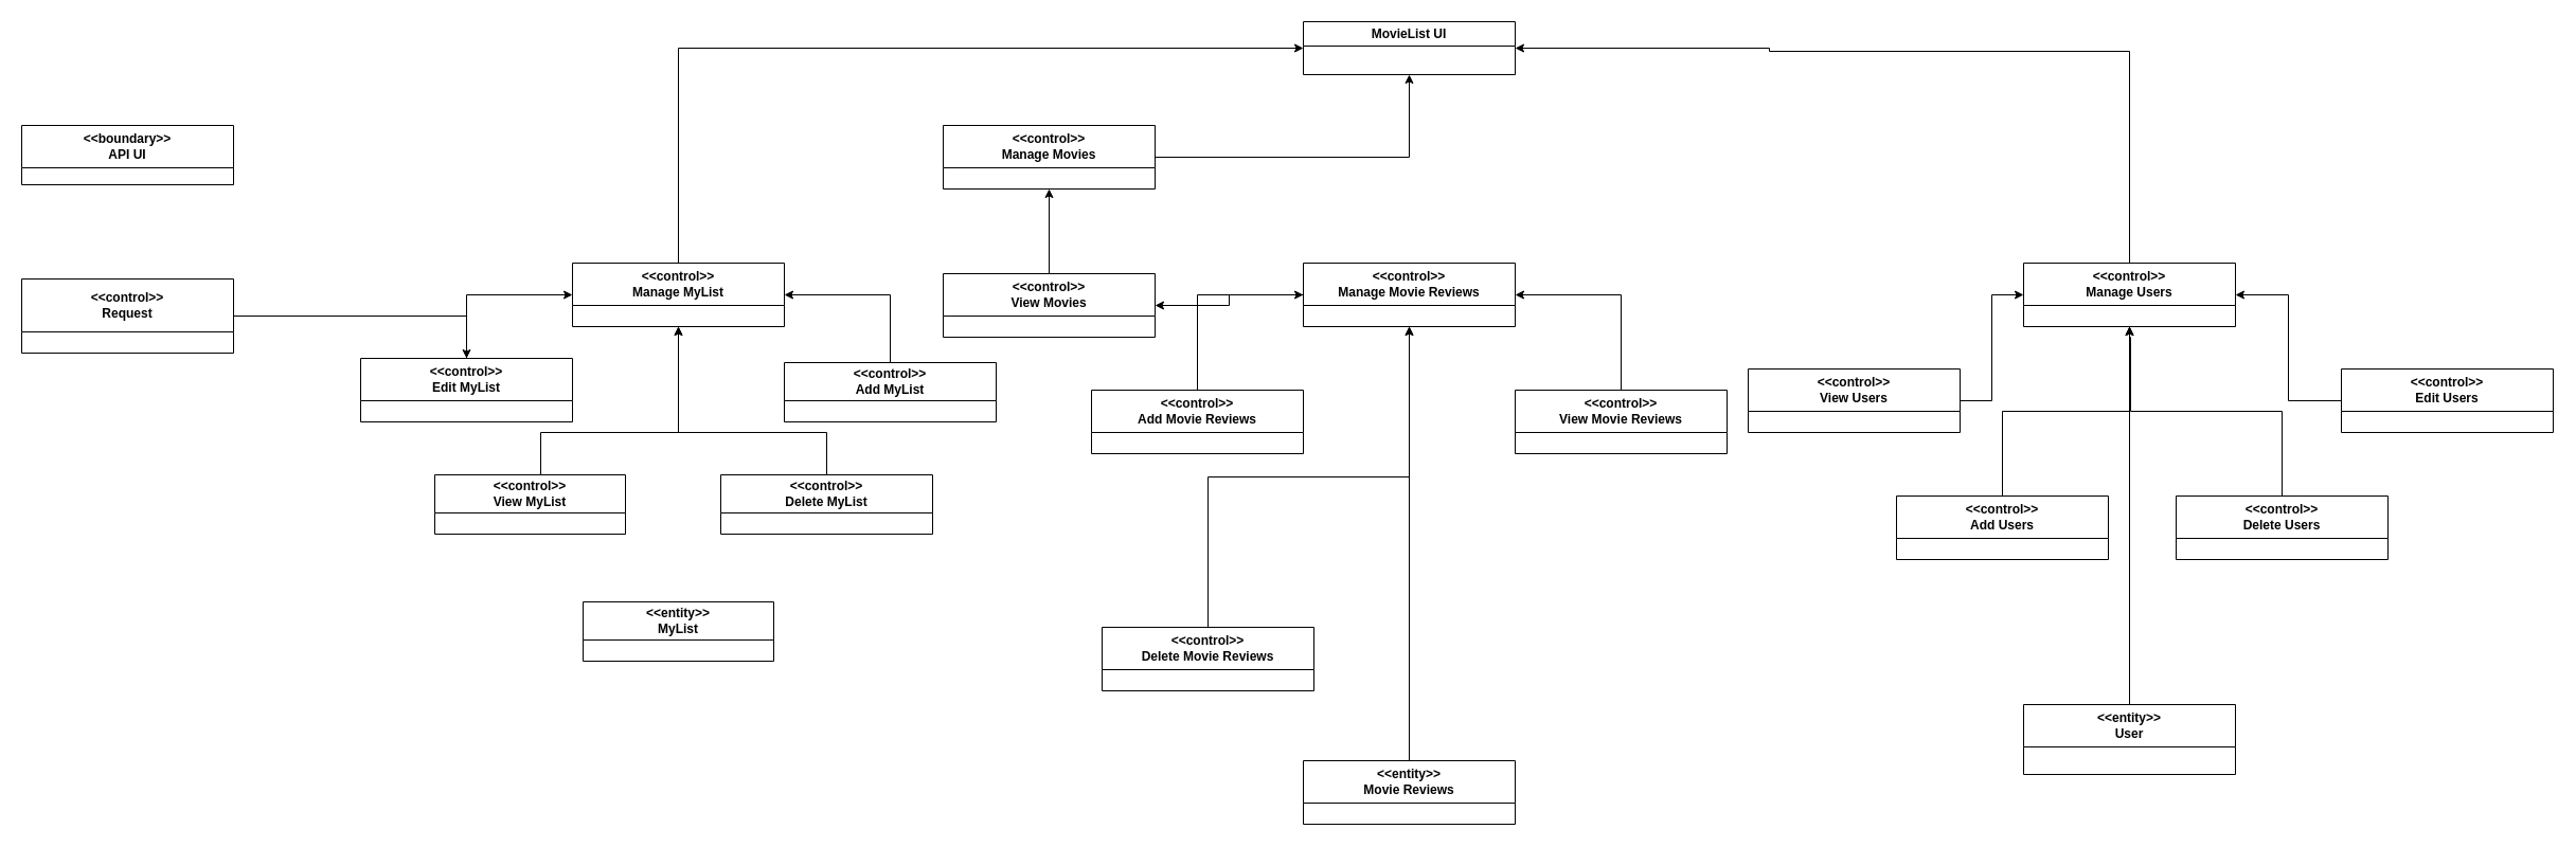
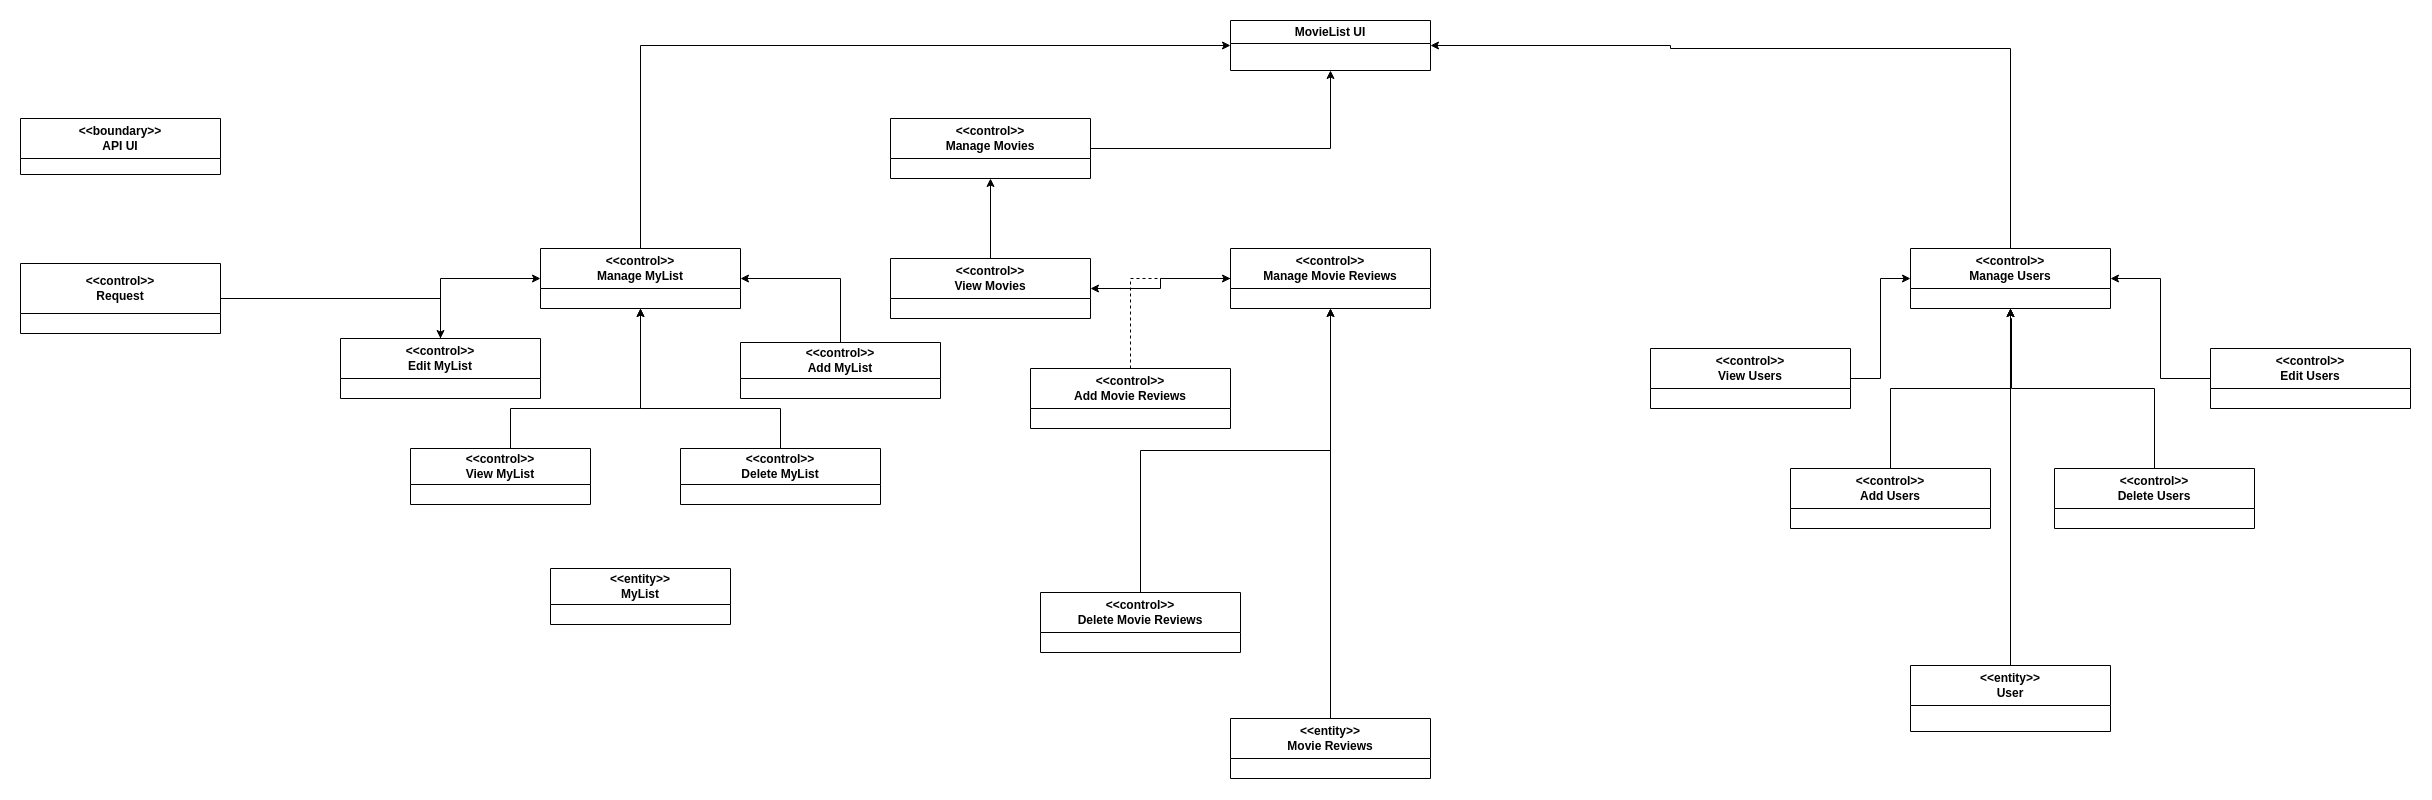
  <mxCell id="0" />
  <mxCell id="1" parent="0" />
  <mxCell id="2" value="MovieList UI" style="swimlane;whiteSpace=wrap;html=1;" parent="1" vertex="1"><mxGeometry x="1230" y="20" width="200" height="50" as="geometry" /></mxCell>
  <mxCell id="3" value="" style="group" parent="1" vertex="1" connectable="0"><mxGeometry x="1650" y="248" width="760" height="483" as="geometry" /></mxCell>
  <mxCell id="4" value="&amp;lt;&amp;lt;control&amp;gt;&amp;gt;&lt;br&gt;Edit Users" style="swimlane;whiteSpace=wrap;html=1;startSize=40;" parent="3" vertex="1"><mxGeometry x="560" y="100" width="200" height="60" as="geometry" /></mxCell>
  <mxCell id="5" value="&amp;lt;&amp;lt;control&amp;gt;&amp;gt;&lt;br&gt;View Users" style="swimlane;whiteSpace=wrap;html=1;startSize=40;" parent="3" vertex="1"><mxGeometry y="100" width="200" height="60" as="geometry" /></mxCell>
  <mxCell id="6" value="" style="group" parent="3" vertex="1" connectable="0"><mxGeometry x="140" width="464" height="483" as="geometry" /></mxCell>
  <mxCell id="7" value="&amp;lt;&amp;lt;entity&amp;gt;&amp;gt;&lt;br&gt;User" style="swimlane;whiteSpace=wrap;html=1;startSize=40;" parent="6" vertex="1"><mxGeometry x="120" y="417" width="200" height="66" as="geometry" /></mxCell>
  <mxCell id="8" value="&amp;lt;&amp;lt;control&amp;gt;&amp;gt;&lt;br&gt;Manage Users" style="swimlane;whiteSpace=wrap;html=1;startSize=40;" parent="6" vertex="1"><mxGeometry x="120" width="200" height="60" as="geometry" /></mxCell>
  <mxCell id="9" style="edgeStyle=orthogonalEdgeStyle;rounded=0;orthogonalLoop=1;jettySize=auto;html=1;entryX=0.5;entryY=1;entryDx=0;entryDy=0;" parent="6" source="7" target="8" edge="1"><mxGeometry relative="1" as="geometry" /></mxCell>
  <mxCell id="10" style="edgeStyle=orthogonalEdgeStyle;rounded=0;orthogonalLoop=1;jettySize=auto;html=1;entryX=0.5;entryY=1;entryDx=0;entryDy=0;" parent="6" source="11" target="8" edge="1"><mxGeometry relative="1" as="geometry" /></mxCell>
  <mxCell id="11" value="&amp;lt;&amp;lt;control&amp;gt;&amp;gt;&lt;br&gt;Add Users" style="swimlane;whiteSpace=wrap;html=1;startSize=40;" parent="6" vertex="1"><mxGeometry y="220" width="200" height="60" as="geometry" /></mxCell>
  <mxCell id="12" style="edgeStyle=orthogonalEdgeStyle;rounded=0;orthogonalLoop=1;jettySize=auto;html=1;" parent="6" source="13" edge="1"><mxGeometry relative="1" as="geometry"><mxPoint x="220" y="60" as="targetPoint" /><Array as="points"><mxPoint x="364" y="140" /><mxPoint x="221" y="140" /><mxPoint x="221" y="70" /><mxPoint x="220" y="70" /></Array></mxGeometry></mxCell>
  <mxCell id="13" value="&amp;lt;&amp;lt;control&amp;gt;&amp;gt;&lt;br&gt;Delete Users" style="swimlane;whiteSpace=wrap;html=1;startSize=40;" parent="6" vertex="1"><mxGeometry x="264" y="220" width="200" height="60" as="geometry" /></mxCell>
  <mxCell id="14" style="edgeStyle=orthogonalEdgeStyle;rounded=0;orthogonalLoop=1;jettySize=auto;html=1;entryX=1;entryY=0.5;entryDx=0;entryDy=0;" parent="3" source="4" target="8" edge="1"><mxGeometry relative="1" as="geometry" /></mxCell>
  <mxCell id="15" style="edgeStyle=orthogonalEdgeStyle;rounded=0;orthogonalLoop=1;jettySize=auto;html=1;entryX=0;entryY=0.5;entryDx=0;entryDy=0;" parent="3" source="5" target="8" edge="1"><mxGeometry relative="1" as="geometry" /></mxCell>
  <mxCell id="16" value="" style="group" parent="1" vertex="1" connectable="0"><mxGeometry x="1030" y="248" width="600" height="530" as="geometry" /></mxCell>
  <mxCell id="17" value="&amp;lt;&amp;lt;control&amp;gt;&amp;gt;&lt;br&gt;Manage Movie Reviews" style="swimlane;whiteSpace=wrap;html=1;startSize=40;" parent="16" vertex="1"><mxGeometry x="200" width="200" height="60" as="geometry" /></mxCell>
  <mxCell id="18" style="edgeStyle=orthogonalEdgeStyle;rounded=0;orthogonalLoop=1;jettySize=auto;html=1;entryX=0.5;entryY=1;entryDx=0;entryDy=0;" parent="16" source="19" target="17" edge="1"><mxGeometry relative="1" as="geometry" /></mxCell>
  <mxCell id="19" value="&amp;lt;&amp;lt;control&amp;gt;&amp;gt;&lt;br&gt;Delete Movie Reviews" style="swimlane;whiteSpace=wrap;html=1;startSize=40;" parent="16" vertex="1"><mxGeometry x="10" y="344" width="200" height="60" as="geometry" /></mxCell>
- <mxCell id="20" style="edgeStyle=orthogonalEdgeStyle;rounded=0;orthogonalLoop=1;jettySize=auto;html=1;entryX=1;entryY=0.5;entryDx=0;entryDy=0;" parent="16" source="21" target="17" edge="1"><mxGeometry relative="1" as="geometry" /></mxCell>
- <mxCell id="21" value="&amp;lt;&amp;lt;control&amp;gt;&amp;gt;&lt;br&gt;View Movie Reviews" style="swimlane;whiteSpace=wrap;html=1;startSize=40;" parent="16" vertex="1"><mxGeometry x="400" y="120" width="200" height="60" as="geometry" /></mxCell>
- <mxCell id="22" style="edgeStyle=orthogonalEdgeStyle;rounded=0;orthogonalLoop=1;jettySize=auto;html=1;entryX=0;entryY=0.5;entryDx=0;entryDy=0;" parent="16" source="23" target="17" edge="1"><mxGeometry relative="1" as="geometry" /></mxCell>
+ <mxCell id="22" style="edgeStyle=orthogonalEdgeStyle;rounded=0;orthogonalLoop=1;jettySize=auto;html=1;entryX=0;entryY=0.5;entryDx=0;entryDy=0;dashed=1;" parent="16" source="23" target="17" edge="1"><mxGeometry relative="1" as="geometry" /></mxCell>
  <mxCell id="23" value="&amp;lt;&amp;lt;control&amp;gt;&amp;gt;&lt;br&gt;Add Movie Reviews" style="swimlane;whiteSpace=wrap;html=1;startSize=40;" parent="16" vertex="1"><mxGeometry y="120" width="200" height="60" as="geometry" /></mxCell>
  <mxCell id="24" style="edgeStyle=orthogonalEdgeStyle;rounded=0;orthogonalLoop=1;jettySize=auto;html=1;entryX=0.5;entryY=1;entryDx=0;entryDy=0;" parent="16" source="25" target="17" edge="1"><mxGeometry relative="1" as="geometry" /></mxCell>
  <mxCell id="25" value="&amp;lt;&amp;lt;entity&amp;gt;&amp;gt;&lt;br&gt;Movie Reviews" style="swimlane;whiteSpace=wrap;html=1;startSize=40;" parent="16" vertex="1"><mxGeometry x="200" y="470" width="200" height="60" as="geometry" /></mxCell>
  <mxCell id="26" value="" style="group" vertex="1" connectable="0" parent="1"><mxGeometry x="890" y="118" width="200" height="200" as="geometry" /></mxCell>
  <mxCell id="27" value="&amp;lt;&amp;lt;control&amp;gt;&amp;gt;&lt;br&gt;Manage Movies" style="swimlane;whiteSpace=wrap;html=1;startSize=40;" parent="26" vertex="1"><mxGeometry width="200" height="60" as="geometry" /></mxCell>
  <mxCell id="28" style="edgeStyle=orthogonalEdgeStyle;rounded=0;orthogonalLoop=1;jettySize=auto;html=1;entryX=0.5;entryY=1;entryDx=0;entryDy=0;" edge="1" parent="26" source="29" target="27"><mxGeometry relative="1" as="geometry" /></mxCell>
  <mxCell id="29" value="&amp;lt;&amp;lt;control&amp;gt;&amp;gt;&lt;br&gt;View Movies" style="swimlane;whiteSpace=wrap;html=1;startSize=40;" vertex="1" parent="26"><mxGeometry y="140" width="200" height="60" as="geometry" /></mxCell>
  <mxCell id="30" value="" style="group" vertex="1" connectable="0" parent="1"><mxGeometry x="340" y="248" width="600" height="376" as="geometry" /></mxCell>
  <mxCell id="31" value="&amp;lt;&amp;lt;control&amp;gt;&amp;gt;&lt;br&gt;Manage MyList" style="swimlane;whiteSpace=wrap;html=1;startSize=40;" parent="30" vertex="1"><mxGeometry x="200" width="200" height="60" as="geometry" /></mxCell>
  <mxCell id="32" style="edgeStyle=orthogonalEdgeStyle;rounded=0;orthogonalLoop=1;jettySize=auto;html=1;entryX=1;entryY=0.5;entryDx=0;entryDy=0;" edge="1" parent="30" source="33" target="31"><mxGeometry relative="1" as="geometry" /></mxCell>
  <mxCell id="33" value="&amp;lt;&amp;lt;control&amp;gt;&amp;gt;&lt;br&gt;Add MyList" style="swimlane;whiteSpace=wrap;html=1;startSize=36;" parent="30" vertex="1"><mxGeometry x="400" y="94" width="200" height="56" as="geometry" /></mxCell>
  <mxCell id="34" style="edgeStyle=orthogonalEdgeStyle;rounded=0;orthogonalLoop=1;jettySize=auto;html=1;entryX=0;entryY=0.5;entryDx=0;entryDy=0;" edge="1" parent="30" source="35" target="31"><mxGeometry relative="1" as="geometry" /></mxCell>
  <mxCell id="35" value="&amp;lt;&amp;lt;control&amp;gt;&amp;gt;&lt;br&gt;Edit MyList" style="swimlane;whiteSpace=wrap;html=1;startSize=40;" parent="30" vertex="1"><mxGeometry y="90" width="200" height="60" as="geometry" /></mxCell>
  <mxCell id="36" style="edgeStyle=orthogonalEdgeStyle;rounded=0;orthogonalLoop=1;jettySize=auto;html=1;entryX=0.5;entryY=1;entryDx=0;entryDy=0;exitX=0.5;exitY=0;exitDx=0;exitDy=0;" edge="1" parent="30" source="37" target="31"><mxGeometry relative="1" as="geometry"><Array as="points"><mxPoint x="440" y="160" /><mxPoint x="300" y="160" /></Array></mxGeometry></mxCell>
  <mxCell id="37" value="&amp;lt;&amp;lt;control&amp;gt;&amp;gt;&lt;br&gt;Delete MyList" style="swimlane;whiteSpace=wrap;html=1;startSize=36;" vertex="1" parent="30"><mxGeometry x="340" y="200" width="200" height="56" as="geometry" /></mxCell>
  <mxCell id="38" style="edgeStyle=orthogonalEdgeStyle;rounded=0;orthogonalLoop=1;jettySize=auto;html=1;entryX=0.5;entryY=1;entryDx=0;entryDy=0;" edge="1" parent="30" source="39" target="31"><mxGeometry relative="1" as="geometry"><Array as="points"><mxPoint x="170" y="160" /><mxPoint x="300" y="160" /></Array></mxGeometry></mxCell>
  <mxCell id="39" value="&amp;lt;&amp;lt;control&amp;gt;&amp;gt;&lt;br&gt;View MyList" style="swimlane;whiteSpace=wrap;html=1;startSize=36;" vertex="1" parent="30"><mxGeometry x="70" y="200" width="180" height="56" as="geometry" /></mxCell>
  <mxCell id="40" value="&amp;lt;&amp;lt;entity&amp;gt;&amp;gt;&lt;br&gt;MyList" style="swimlane;whiteSpace=wrap;html=1;startSize=36;" vertex="1" parent="30"><mxGeometry x="210" y="320" width="180" height="56" as="geometry" /></mxCell>
  <mxCell id="41" style="edgeStyle=orthogonalEdgeStyle;rounded=0;orthogonalLoop=1;jettySize=auto;html=1;" edge="1" parent="1" source="17" target="29"><mxGeometry relative="1" as="geometry" /></mxCell>
  <mxCell id="42" style="edgeStyle=orthogonalEdgeStyle;rounded=0;orthogonalLoop=1;jettySize=auto;html=1;entryX=0;entryY=0.5;entryDx=0;entryDy=0;" edge="1" parent="1" source="31" target="2"><mxGeometry relative="1" as="geometry"><Array as="points"><mxPoint x="640" y="45" /></Array></mxGeometry></mxCell>
  <mxCell id="43" style="edgeStyle=orthogonalEdgeStyle;rounded=0;orthogonalLoop=1;jettySize=auto;html=1;entryX=1;entryY=0.5;entryDx=0;entryDy=0;" edge="1" parent="1" source="8" target="2"><mxGeometry relative="1" as="geometry"><Array as="points"><mxPoint x="2010" y="48" /><mxPoint x="1670" y="48" /><mxPoint x="1670" y="45" /></Array></mxGeometry></mxCell>
  <mxCell id="44" style="edgeStyle=orthogonalEdgeStyle;rounded=0;orthogonalLoop=1;jettySize=auto;html=1;entryX=0.5;entryY=1;entryDx=0;entryDy=0;" edge="1" parent="1" source="27" target="2"><mxGeometry relative="1" as="geometry" /></mxCell>
  <mxCell id="45" value="" style="group" vertex="1" connectable="0" parent="1"><mxGeometry x="20" y="118" width="200" height="215" as="geometry" /></mxCell>
  <mxCell id="46" value="&amp;lt;&amp;lt;boundary&amp;gt;&amp;gt;&lt;br&gt;API UI" style="swimlane;whiteSpace=wrap;html=1;startSize=40;" parent="45" vertex="1"><mxGeometry width="200" height="56" as="geometry" /></mxCell>
  <mxCell id="47" style="edgeStyle=orthogonalEdgeStyle;rounded=0;orthogonalLoop=1;jettySize=auto;html=1;" edge="1" parent="45" source="48" target="35"><mxGeometry relative="1" as="geometry" /></mxCell>
  <mxCell id="48" value="&amp;lt;&amp;lt;control&amp;gt;&amp;gt;&lt;br&gt;Request" style="swimlane;whiteSpace=wrap;html=1;startSize=50;" parent="45" vertex="1"><mxGeometry y="145" width="200" height="70" as="geometry" /></mxCell>
